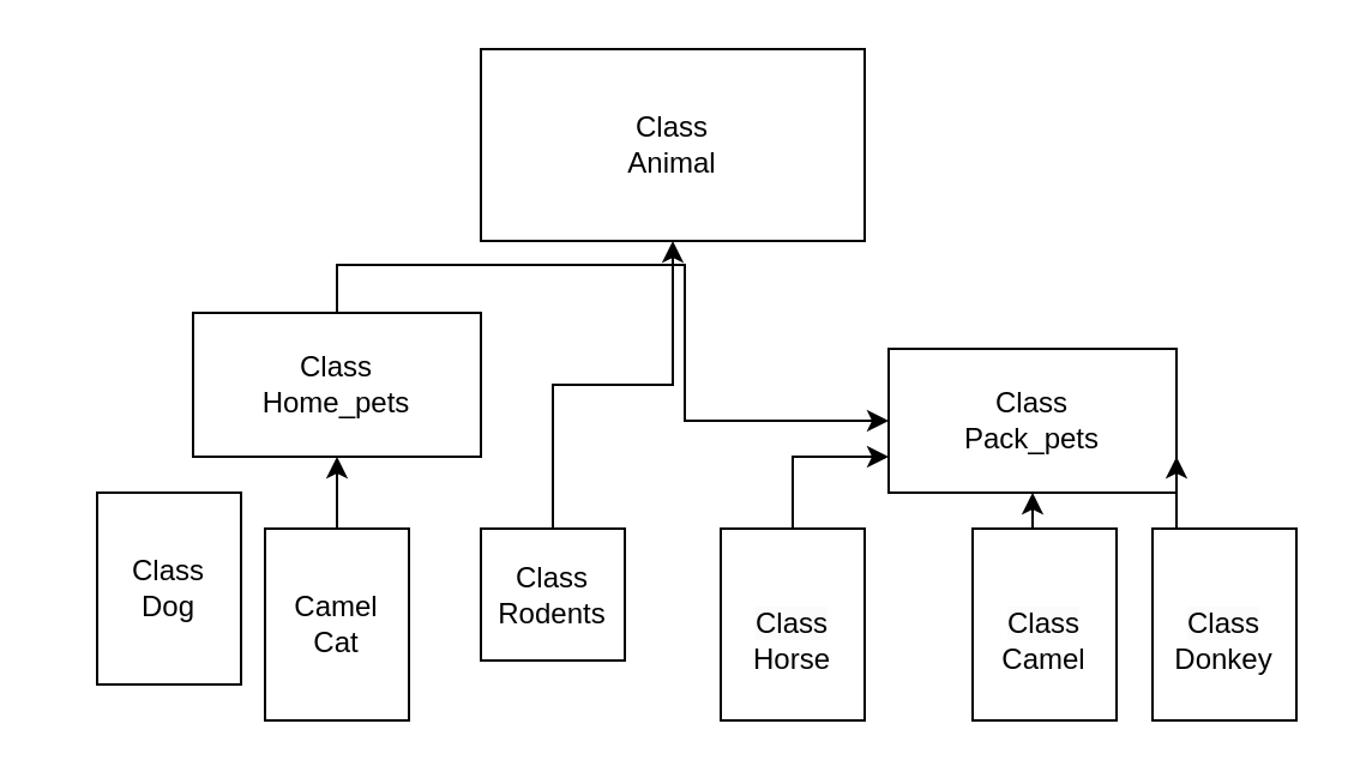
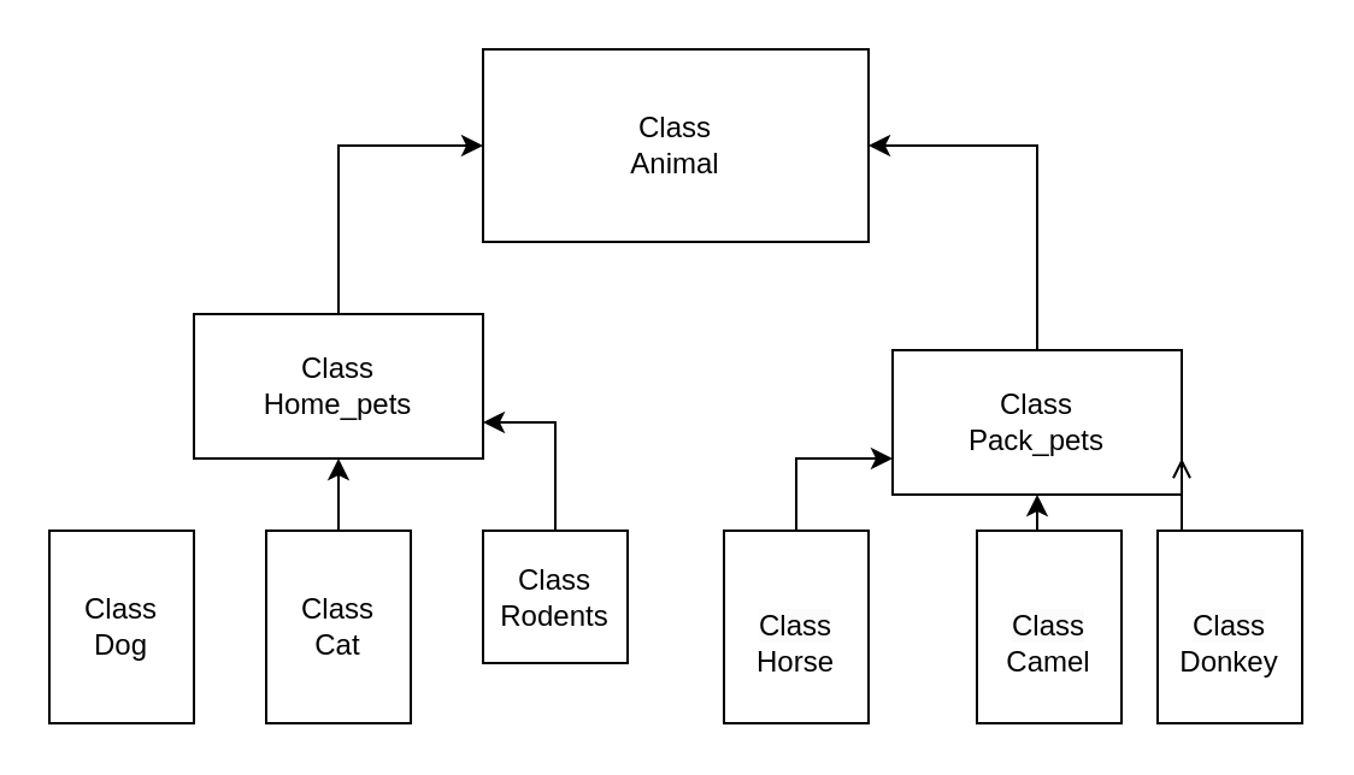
  <mxCell id="0" />
  <mxCell id="1" parent="0" />
  <mxCell id="2" value="Class &lt;br&gt;Animal" style="rounded=0;whiteSpace=wrap;html=1;" vertex="1" parent="1"><mxGeometry x="200" y="20" width="160" height="80" as="geometry" /></mxCell>
- <mxCell id="3" style="edgeStyle=orthogonalEdgeStyle;rounded=0;orthogonalLoop=1;jettySize=auto;html=1;exitX=0.5;exitY=0;exitDx=0;exitDy=0;" edge="1" parent="1" source="4" target="9"><mxGeometry relative="1" as="geometry" /></mxCell>
+ <mxCell id="3" style="edgeStyle=orthogonalEdgeStyle;rounded=0;orthogonalLoop=1;jettySize=auto;html=1;exitX=0.5;exitY=0;exitDx=0;exitDy=0;entryX=0;entryY=0.5;entryDx=0;entryDy=0;" edge="1" parent="1" source="4" target="2"><mxGeometry relative="1" as="geometry" /></mxCell>
  <mxCell id="4" value="Class&lt;br&gt;Home_pets" style="rounded=0;whiteSpace=wrap;html=1;" vertex="1" parent="1"><mxGeometry x="80" y="130" width="120" height="60" as="geometry" /></mxCell>
  <mxCell id="5" style="edgeStyle=orthogonalEdgeStyle;rounded=0;orthogonalLoop=1;jettySize=auto;html=1;exitX=0.5;exitY=0;exitDx=0;exitDy=0;entryX=0.5;entryY=1;entryDx=0;entryDy=0;" edge="1" parent="1" source="6" target="4"><mxGeometry relative="1" as="geometry" /></mxCell>
- <mxCell id="6" value="Camel&lt;br&gt;Cat" style="rounded=0;whiteSpace=wrap;html=1;" vertex="1" parent="1"><mxGeometry x="110" y="220" width="60" height="80" as="geometry" /></mxCell>
- <mxCell id="7" value="Class&lt;br&gt;Dog" style="rounded=0;whiteSpace=wrap;html=1;" vertex="1" parent="1"><mxGeometry x="40" y="205" width="60" height="80" as="geometry" /></mxCell>
+ <mxCell id="6" value="Class&lt;br&gt;Cat" style="rounded=0;whiteSpace=wrap;html=1;" vertex="1" parent="1"><mxGeometry x="110" y="220" width="60" height="80" as="geometry" /></mxCell>
+ <mxCell id="7" value="Class&lt;br&gt;Dog" style="rounded=0;whiteSpace=wrap;html=1;" vertex="1" parent="1"><mxGeometry x="20" y="220" width="60" height="80" as="geometry" /></mxCell>
+ <mxCell id="8" style="edgeStyle=orthogonalEdgeStyle;rounded=0;orthogonalLoop=1;jettySize=auto;html=1;exitX=0.5;exitY=0;exitDx=0;exitDy=0;entryX=1;entryY=0.5;entryDx=0;entryDy=0;" edge="1" parent="1" source="9" target="2"><mxGeometry relative="1" as="geometry" /></mxCell>
  <mxCell id="9" value="Class&lt;br&gt;Pack_pets" style="rounded=0;whiteSpace=wrap;html=1;" vertex="1" parent="1"><mxGeometry x="370" y="145" width="120" height="60" as="geometry" /></mxCell>
- <mxCell id="10" style="edgeStyle=orthogonalEdgeStyle;rounded=0;orthogonalLoop=1;jettySize=auto;html=1;exitX=0.5;exitY=0;exitDx=0;exitDy=0;" edge="1" parent="1" source="11" target="2"><mxGeometry relative="1" as="geometry" /></mxCell>
+ <mxCell id="10" style="edgeStyle=orthogonalEdgeStyle;rounded=0;orthogonalLoop=1;jettySize=auto;html=1;exitX=0.5;exitY=0;exitDx=0;exitDy=0;entryX=1;entryY=0.75;entryDx=0;entryDy=0;" edge="1" parent="1" source="11" target="4"><mxGeometry relative="1" as="geometry" /></mxCell>
  <mxCell id="11" value="Class&lt;br&gt;Rodents" style="rounded=0;whiteSpace=wrap;html=1;" vertex="1" parent="1"><mxGeometry x="200" y="220" width="60" height="55" as="geometry" /></mxCell>
- <mxCell id="12" style="edgeStyle=orthogonalEdgeStyle;rounded=0;orthogonalLoop=1;jettySize=auto;html=1;exitX=0.5;exitY=0;exitDx=0;exitDy=0;entryX=1;entryY=0.75;entryDx=0;entryDy=0;" edge="1" parent="1" source="13" target="9"><mxGeometry relative="1" as="geometry" /></mxCell>
+ <mxCell id="12" style="edgeStyle=orthogonalEdgeStyle;rounded=0;orthogonalLoop=1;jettySize=auto;html=1;exitX=0.5;exitY=0;exitDx=0;exitDy=0;entryX=1;entryY=0.75;entryDx=0;entryDy=0;endArrow=open;" edge="1" parent="1" source="13" target="9"><mxGeometry relative="1" as="geometry" /></mxCell>
  <mxCell id="13" value="&lt;br&gt;&lt;span style=&quot;color: rgb(0, 0, 0); font-family: Helvetica; font-size: 12px; font-style: normal; font-variant-ligatures: normal; font-variant-caps: normal; font-weight: 400; letter-spacing: normal; orphans: 2; text-align: center; text-indent: 0px; text-transform: none; widows: 2; word-spacing: 0px; -webkit-text-stroke-width: 0px; background-color: rgb(251, 251, 251); text-decoration-thickness: initial; text-decoration-style: initial; text-decoration-color: initial; float: none; display: inline !important;&quot;&gt;Class&lt;/span&gt;&lt;br&gt;Donkey" style="rounded=0;whiteSpace=wrap;html=1;" vertex="1" parent="1"><mxGeometry x="480" y="220" width="60" height="80" as="geometry" /></mxCell>
  <mxCell id="14" style="edgeStyle=orthogonalEdgeStyle;rounded=0;orthogonalLoop=1;jettySize=auto;html=1;exitX=0.5;exitY=0;exitDx=0;exitDy=0;entryX=0.5;entryY=1;entryDx=0;entryDy=0;" edge="1" parent="1" source="15" target="9"><mxGeometry relative="1" as="geometry" /></mxCell>
  <mxCell id="15" value="&lt;br&gt;&lt;span style=&quot;color: rgb(0, 0, 0); font-family: Helvetica; font-size: 12px; font-style: normal; font-variant-ligatures: normal; font-variant-caps: normal; font-weight: 400; letter-spacing: normal; orphans: 2; text-align: center; text-indent: 0px; text-transform: none; widows: 2; word-spacing: 0px; -webkit-text-stroke-width: 0px; background-color: rgb(251, 251, 251); text-decoration-thickness: initial; text-decoration-style: initial; text-decoration-color: initial; float: none; display: inline !important;&quot;&gt;Class&lt;/span&gt;&lt;br&gt;Camel" style="rounded=0;whiteSpace=wrap;html=1;" vertex="1" parent="1"><mxGeometry x="405" y="220" width="60" height="80" as="geometry" /></mxCell>
  <mxCell id="16" style="edgeStyle=orthogonalEdgeStyle;rounded=0;orthogonalLoop=1;jettySize=auto;html=1;exitX=0.5;exitY=0;exitDx=0;exitDy=0;entryX=0;entryY=0.75;entryDx=0;entryDy=0;" edge="1" parent="1" source="17" target="9"><mxGeometry relative="1" as="geometry" /></mxCell>
  <mxCell id="17" value="&lt;br&gt;&lt;span style=&quot;color: rgb(0, 0, 0); font-family: Helvetica; font-size: 12px; font-style: normal; font-variant-ligatures: normal; font-variant-caps: normal; font-weight: 400; letter-spacing: normal; orphans: 2; text-align: center; text-indent: 0px; text-transform: none; widows: 2; word-spacing: 0px; -webkit-text-stroke-width: 0px; background-color: rgb(251, 251, 251); text-decoration-thickness: initial; text-decoration-style: initial; text-decoration-color: initial; float: none; display: inline !important;&quot;&gt;Class&lt;/span&gt;&lt;br&gt;Horse" style="rounded=0;whiteSpace=wrap;html=1;" vertex="1" parent="1"><mxGeometry x="300" y="220" width="60" height="80" as="geometry" /></mxCell>
